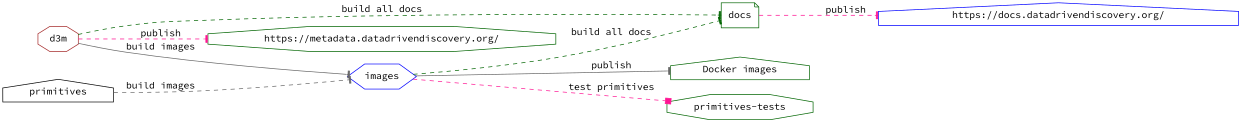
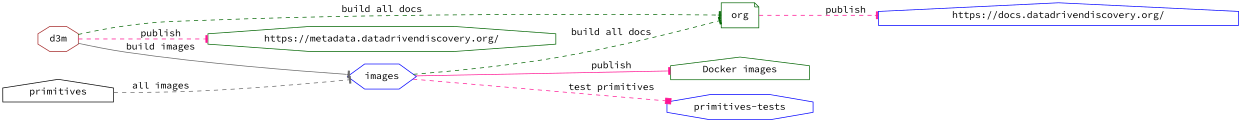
  digraph {
    fontname="Source Code Pro"
    rankdir=LR
    node [color=blue fontname="Source Code Pro" shape=house]
    edge [arrowhead=tee color=deeppink fontname="Source Code Pro" style=dashed]
    "https://docs.datadrivendiscovery.org/"
    n2 [color=darkgreen label="Docker images"]
    d3m [color=brown shape=octagon]
    "https://metadata.datadrivendiscovery.org/" [color=darkgreen shape=octagon]
    images [shape=hexagon]
-   docs [color=darkgreen shape=note]
-   "primitives-tests" [color=darkgreen shape=octagon]
+   docs [color=darkgreen shape=note label=org]
+   "primitives-tests" [shape=octagon]
    primitives [color=black]
    d3m -> "https://metadata.datadrivendiscovery.org/" [label=publish]
    d3m -> images [color=gray40 label="build images" style=solid]
    d3m -> docs [color=darkgreen label="build all docs"]
-   images -> n2 [color=gray40 label=publish style=solid]
+   images -> n2 [label=publish style=solid]
    images -> docs [color=darkgreen label="build all docs"]
    images -> "primitives-tests" [arrowhead=box label="test primitives"]
    docs -> "https://docs.datadrivendiscovery.org/" [label=publish]
-   primitives -> images [color=gray40 label="build images"]
+   primitives -> images [color=gray40 label="all images"]
  }
